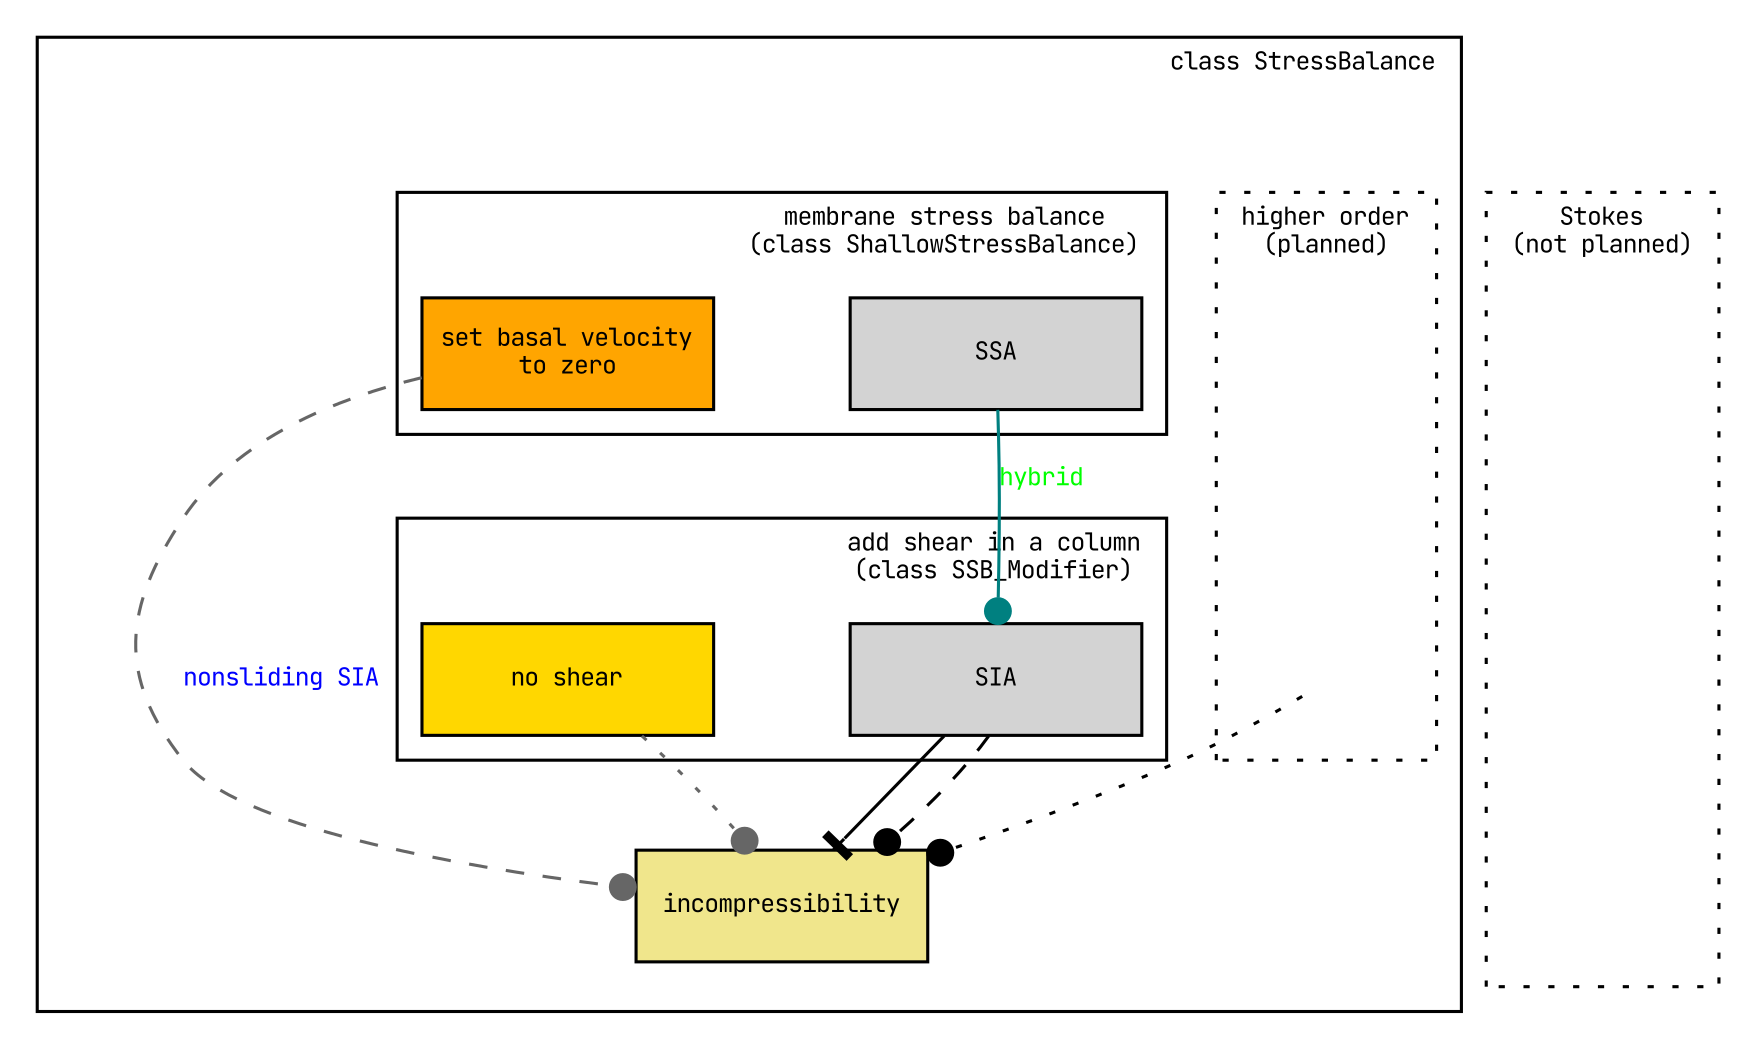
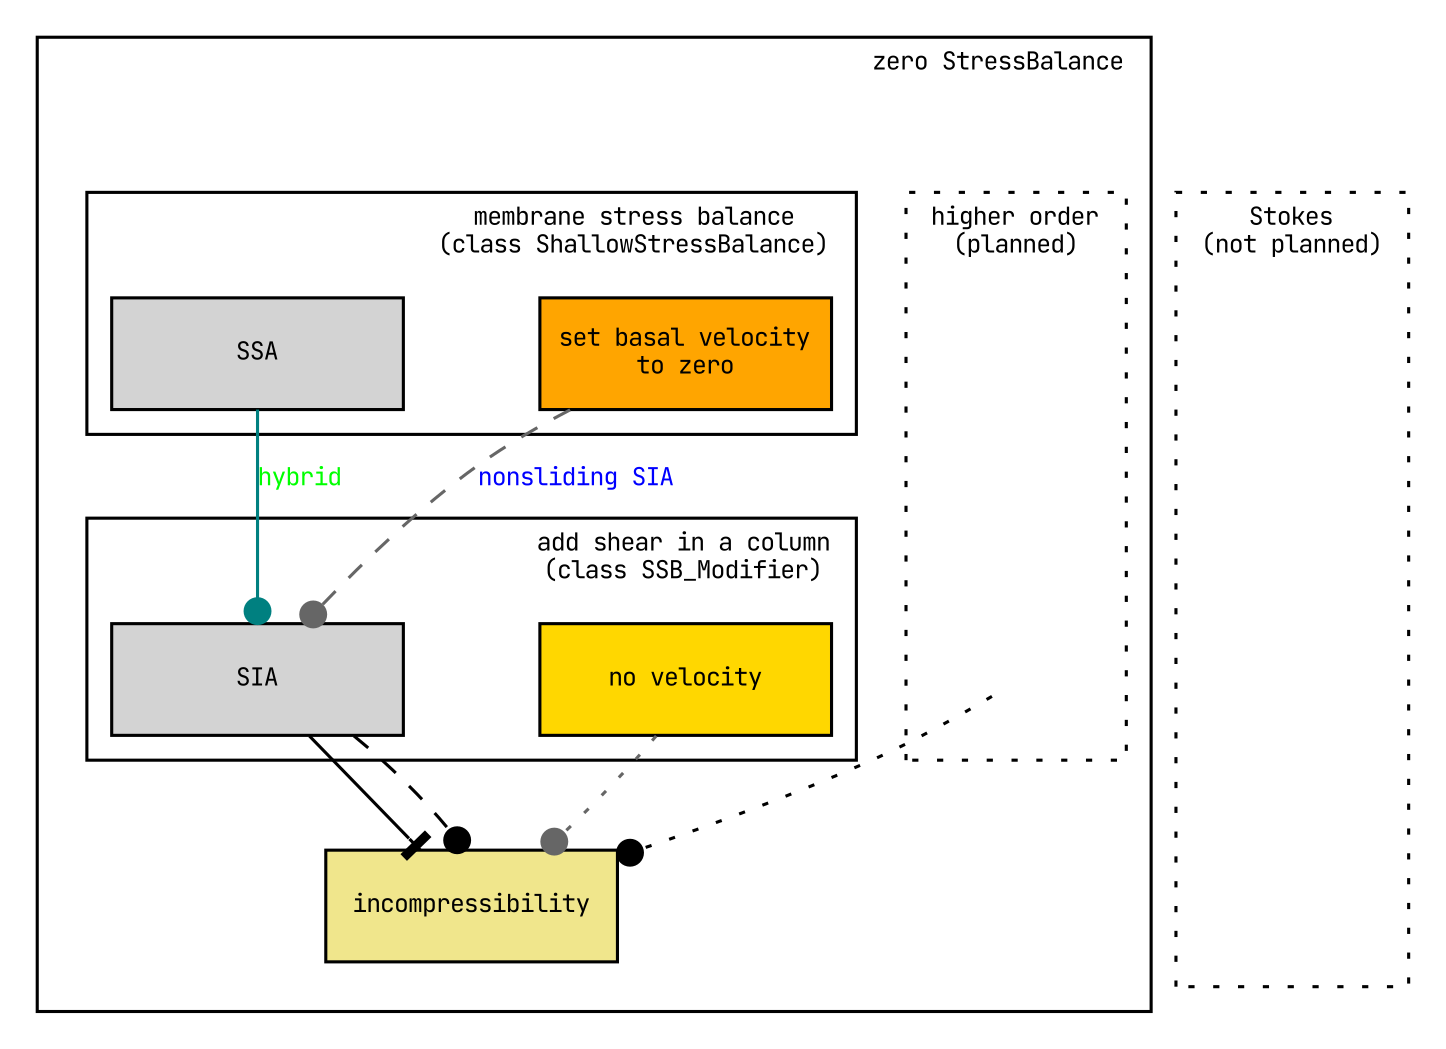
  digraph {
    fontname="JetBrains Mono"
    fontsize=8
    nodesep=0.3
    ranksep=0.5
    node [fixedsize=true fontname="JetBrains Mono" fontsize=8 shape=box style=invis]
    edge [fontname="JetBrains Mono" fontsize=8 style=invis weight=0]
    a [width=0.2]
    b [width=0.2]
    n3 [fillcolor=lightgrey label=SIA style=filled width=1.3]
-   n4 [fillcolor=gold label="no shear" style=filled width=1.3]
+   n4 [fillcolor=gold label="no velocity" style=filled width=1.3]
    n5 [fillcolor=orange label="set basal velocity\nto zero" style=filled width=1.3]
    n6 [fillcolor=lightgrey label=SSA style=filled width=1.3]
    n7 [fillcolor=khaki label=incompressibility style=filled width=1.3]
    foo [width=0.2]
    bar [width=0.2]
    baz [width=0.2]
    subgraph cluster_1 {
-     label="class StressBalance"
+     label="zero StressBalance"
      labeljust=r
      subgraph cluster_2 {
        label="higher order\n(planned)"
        labeljust=r
        style=dotted
        a
        b
      }
      subgraph cluster_3 {
        label="class StressBalance"
        labeljust=r
        style=invis
        n7
        subgraph cluster_4 {
          label="add shear in a column\n(class SSB_Modifier)"
          labeljust=r
          style=solid
          subgraph sub_5 {
            label="add shear in a column\n(class SSB_Modifier)"
            labeljust=r
            rank=same
            style=solid
            n3
            n4
          }
        }
        subgraph cluster_6 {
          label="membrane stress balance\n(class ShallowStressBalance)"
          labeljust=r
          style=solid
          subgraph sub_7 {
            label="membrane stress balance\n(class ShallowStressBalance)"
            labeljust=r
            rank=same
            style=solid
            n5
            n6
          }
        }
      }
    }
    subgraph cluster_8 {
      label="Stokes\n(not planned)"
      labeljust=c
      style=dotted
      foo
      bar
      baz
    }
    a -> b [weight=""]
    b -> n7 [arrowhead=dot color=black style=dotted]
    n3 -> n4 [weight=""]
    n3 -> n7 [weight=10]
    n3 -> n7 [arrowhead=tee color=black style=solid]
    n3 -> n7 [arrowhead=dot color=black style=dashed]
    n4 -> n7 [weight=10]
    n4 -> n7 [arrowhead=dot color=gray40 style=dotted]
-   n5 -> n7 [arrowhead=dot color=gray40 fontcolor=blue label="nonsliding SIA" style=dashed]
+   n5 -> n3 [arrowhead=dot color=gray40 fontcolor=blue label="nonsliding SIA" style=dashed]
    n5 -> n4 [weight=10]
    n6 -> n3 [weight=10]
    n6 -> n3 [arrowhead=dot color=teal fontcolor=green label=hybrid style=solid]
    n6 -> n5 [weight=""]
    foo -> bar [weight=""]
    bar -> baz [weight=""]
  }
